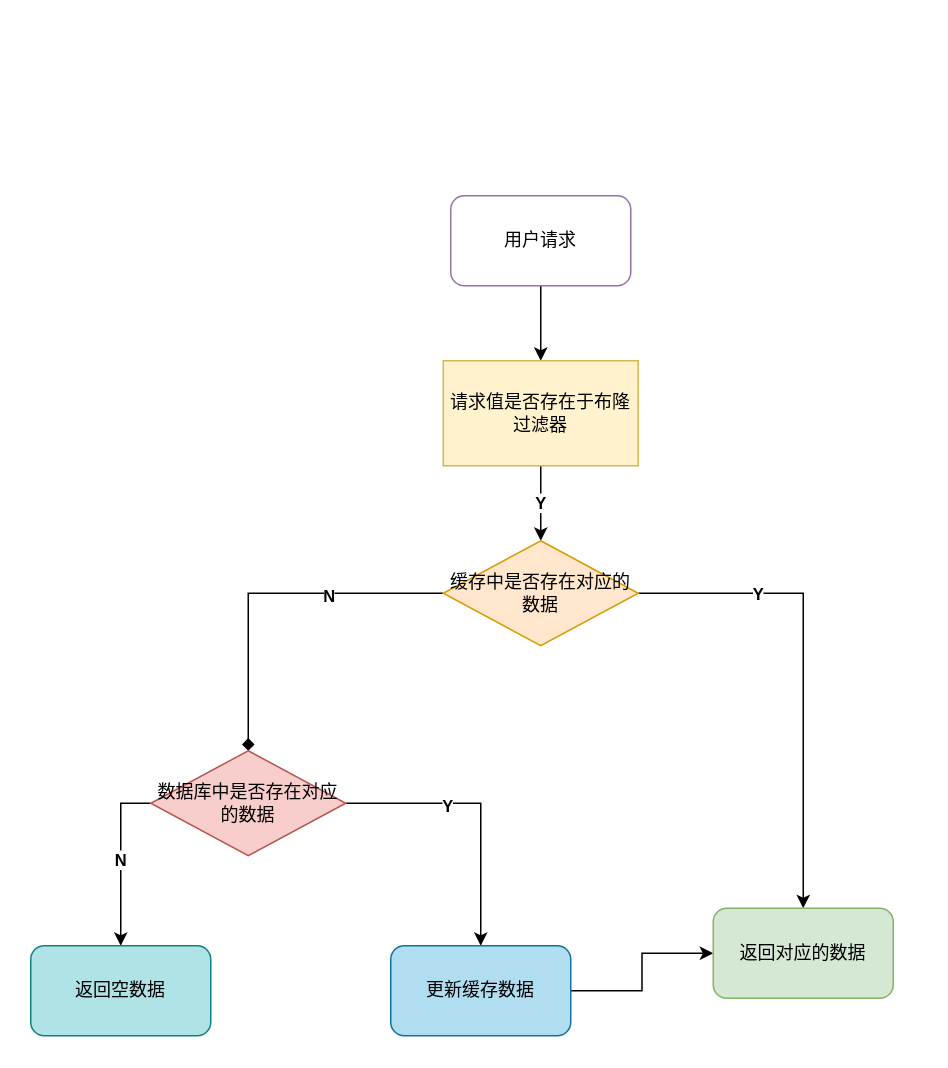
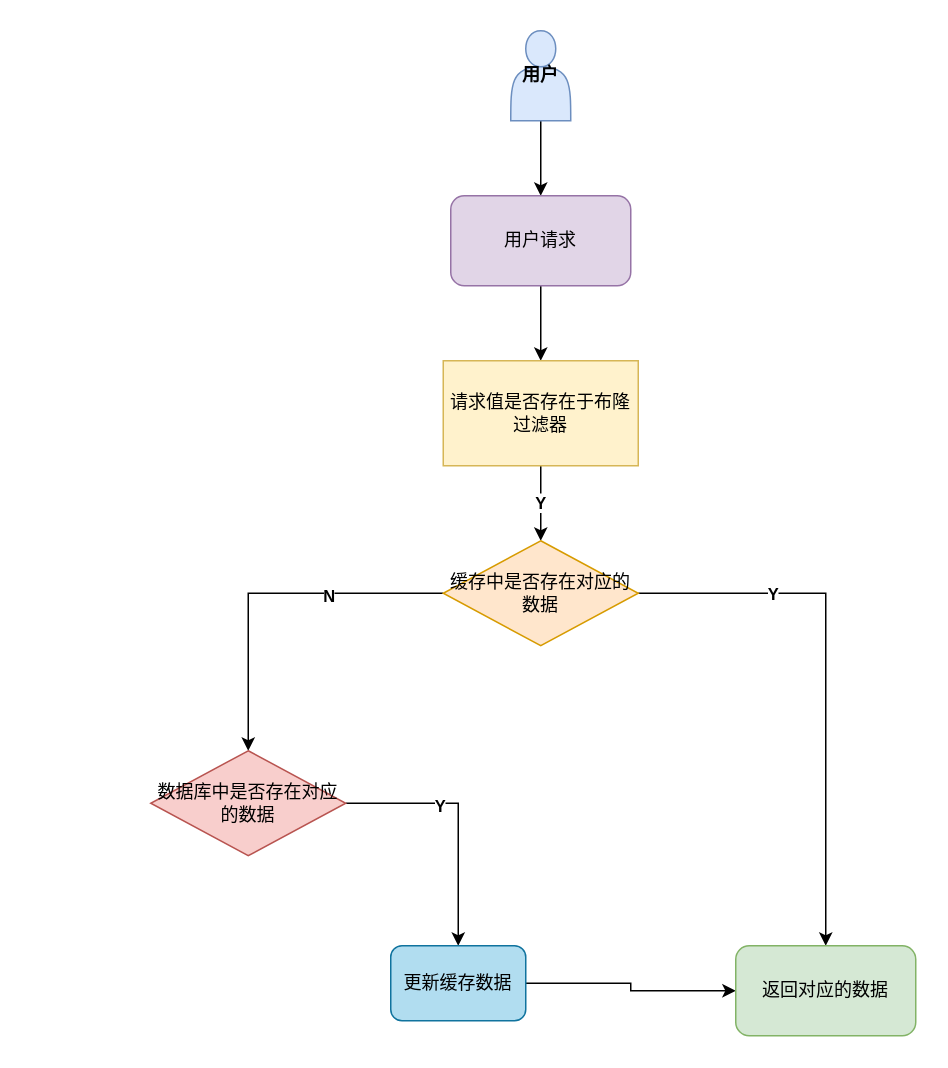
  <mxCell id="0" />
  <mxCell id="1" parent="0" />
+ <mxCell id="2" style="edgeStyle=orthogonalEdgeStyle;rounded=0;orthogonalLoop=1;jettySize=auto;html=1;exitX=0.5;exitY=1;exitDx=0;exitDy=0;entryX=0.5;entryY=0;entryDx=0;entryDy=0;" edge="1" parent="1" source="3" target="5"><mxGeometry relative="1" as="geometry" /></mxCell>
+ <mxCell id="3" value="&lt;b&gt;用户&lt;/b&gt;" style="shape=actor;whiteSpace=wrap;html=1;fillColor=#dae8fc;strokeColor=#6c8ebf;" vertex="1" parent="1"><mxGeometry x="340" y="20" width="40" height="60" as="geometry" /></mxCell>
  <mxCell id="4" style="edgeStyle=orthogonalEdgeStyle;rounded=0;orthogonalLoop=1;jettySize=auto;html=1;exitX=0.5;exitY=1;exitDx=0;exitDy=0;entryX=0.5;entryY=0;entryDx=0;entryDy=0;" edge="1" parent="1" source="5" target="7"><mxGeometry relative="1" as="geometry" /></mxCell>
- <mxCell id="5" value="用户请求" style="rounded=1;whiteSpace=wrap;html=1;fillColor=#ffffff;strokeColor=#9673a6;" vertex="1" parent="1"><mxGeometry x="300" y="130" width="120" height="60" as="geometry" /></mxCell>
+ <mxCell id="5" value="用户请求" style="rounded=1;whiteSpace=wrap;html=1;fillColor=#e1d5e7;strokeColor=#9673a6;" vertex="1" parent="1"><mxGeometry x="300" y="130" width="120" height="60" as="geometry" /></mxCell>
  <mxCell id="6" value="Y" style="edgeStyle=orthogonalEdgeStyle;rounded=0;orthogonalLoop=1;jettySize=auto;html=1;exitX=0.5;exitY=1;exitDx=0;exitDy=0;entryX=0.5;entryY=0;entryDx=0;entryDy=0;fontStyle=1" edge="1" parent="1" source="7" target="12"><mxGeometry relative="1" as="geometry" /></mxCell>
  <mxCell id="7" value="&lt;span style=&quot;&quot;&gt;请求值是否存在于布隆过滤器&lt;/span&gt;" style="whiteSpace=wrap;html=1;fillColor=#fff2cc;strokeColor=#d6b656;rounded=0;" vertex="1" parent="1"><mxGeometry x="295" y="240" width="130" height="70" as="geometry" /></mxCell>
- <mxCell id="8" style="edgeStyle=orthogonalEdgeStyle;rounded=0;orthogonalLoop=1;jettySize=auto;html=1;exitX=0;exitY=0.5;exitDx=0;exitDy=0;entryX=0.5;entryY=0;entryDx=0;entryDy=0;fontStyle=1;endArrow=diamond;" edge="1" parent="1" source="12" target="16"><mxGeometry relative="1" as="geometry" /></mxCell>
+ <mxCell id="8" style="edgeStyle=orthogonalEdgeStyle;rounded=0;orthogonalLoop=1;jettySize=auto;html=1;exitX=0;exitY=0.5;exitDx=0;exitDy=0;entryX=0.5;entryY=0;entryDx=0;entryDy=0;fontStyle=1" edge="1" parent="1" source="12" target="16"><mxGeometry relative="1" as="geometry" /></mxCell>
  <mxCell id="9" value="&lt;b&gt;N&lt;/b&gt;" style="edgeLabel;html=1;align=center;verticalAlign=middle;resizable=0;points=[];" vertex="1" connectable="0" parent="8"><mxGeometry x="-0.344" y="1" relative="1" as="geometry"><mxPoint as="offset" /></mxGeometry></mxCell>
  <mxCell id="10" style="edgeStyle=orthogonalEdgeStyle;rounded=0;orthogonalLoop=1;jettySize=auto;html=1;exitX=1;exitY=0.5;exitDx=0;exitDy=0;entryX=0.5;entryY=0;entryDx=0;entryDy=0;" edge="1" parent="1" source="12" target="20"><mxGeometry relative="1" as="geometry" /></mxCell>
  <mxCell id="11" value="&lt;b&gt;Y&lt;/b&gt;" style="edgeLabel;html=1;align=center;verticalAlign=middle;resizable=0;points=[];" vertex="1" connectable="0" parent="10"><mxGeometry x="-0.508" relative="1" as="geometry"><mxPoint as="offset" /></mxGeometry></mxCell>
  <mxCell id="12" value="&lt;span style=&quot;&quot;&gt;缓存中是否存在对应的数据&lt;/span&gt;" style="rhombus;whiteSpace=wrap;html=1;fillColor=#ffe6cc;strokeColor=#d79b00;" vertex="1" parent="1"><mxGeometry x="295" y="360" width="130" height="70" as="geometry" /></mxCell>
- <mxCell id="13" value="&lt;b&gt;N&lt;/b&gt;" style="edgeStyle=orthogonalEdgeStyle;rounded=0;orthogonalLoop=1;jettySize=auto;html=1;exitX=0;exitY=0.5;exitDx=0;exitDy=0;entryX=0.5;entryY=0;entryDx=0;entryDy=0;" edge="1" parent="1" source="16" target="17"><mxGeometry relative="1" as="geometry" /></mxCell>
  <mxCell id="14" style="edgeStyle=orthogonalEdgeStyle;rounded=0;orthogonalLoop=1;jettySize=auto;html=1;exitX=1;exitY=0.5;exitDx=0;exitDy=0;entryX=0.5;entryY=0;entryDx=0;entryDy=0;" edge="1" parent="1" source="16" target="19"><mxGeometry relative="1" as="geometry" /></mxCell>
  <mxCell id="15" value="&lt;b&gt;Y&lt;/b&gt;" style="edgeLabel;html=1;align=center;verticalAlign=middle;resizable=0;points=[];" vertex="1" connectable="0" parent="14"><mxGeometry x="-0.272" y="-1" relative="1" as="geometry"><mxPoint as="offset" /></mxGeometry></mxCell>
  <mxCell id="16" value="数据库中是否存在对应的数据" style="rhombus;whiteSpace=wrap;html=1;fillColor=#f8cecc;strokeColor=#b85450;" vertex="1" parent="1"><mxGeometry x="100" y="500" width="130" height="70" as="geometry" /></mxCell>
- <mxCell id="17" value="返回空数据" style="rounded=1;whiteSpace=wrap;html=1;fillColor=#b0e3e6;strokeColor=#0e8088;" vertex="1" parent="1"><mxGeometry x="20" y="630" width="120" height="60" as="geometry" /></mxCell>
  <mxCell id="18" style="edgeStyle=orthogonalEdgeStyle;rounded=0;orthogonalLoop=1;jettySize=auto;html=1;exitX=1;exitY=0.5;exitDx=0;exitDy=0;entryX=0;entryY=0.5;entryDx=0;entryDy=0;" edge="1" parent="1" source="19" target="20"><mxGeometry relative="1" as="geometry" /></mxCell>
- <mxCell id="19" value="更新缓存数据" style="rounded=1;whiteSpace=wrap;html=1;fillColor=#b1ddf0;strokeColor=#10739e;" vertex="1" parent="1"><mxGeometry x="260" y="630" width="120" height="60" as="geometry" /></mxCell>
- <mxCell id="20" value="返回对应的数据" style="rounded=1;whiteSpace=wrap;html=1;fillColor=#d5e8d4;strokeColor=#82b366;" vertex="1" parent="1"><mxGeometry x="475" y="605" width="120" height="60" as="geometry" /></mxCell>
+ <mxCell id="19" value="更新缓存数据" style="rounded=1;whiteSpace=wrap;html=1;fillColor=#b1ddf0;strokeColor=#10739e;" vertex="1" parent="1"><mxGeometry x="260" y="630" width="90" height="50" as="geometry" /></mxCell>
+ <mxCell id="20" value="返回对应的数据" style="rounded=1;whiteSpace=wrap;html=1;fillColor=#d5e8d4;strokeColor=#82b366;" vertex="1" parent="1"><mxGeometry x="490" y="630" width="120" height="60" as="geometry" /></mxCell>
